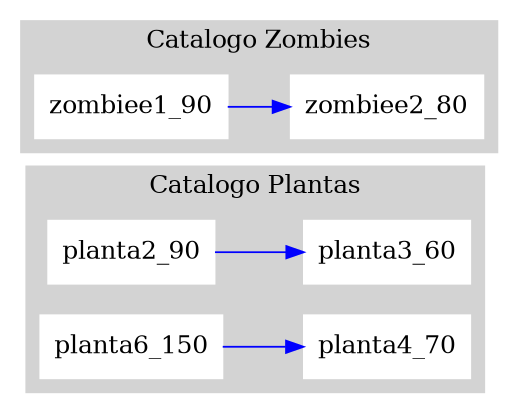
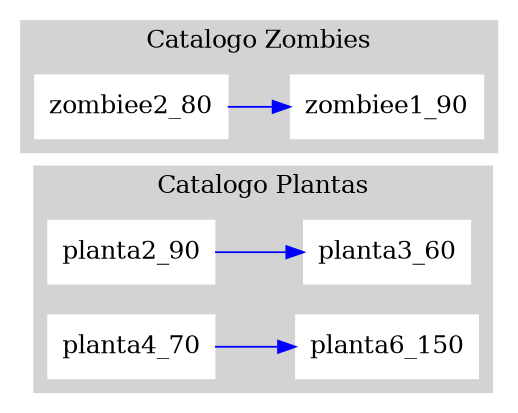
  digraph {
    rankdir=LR
    node [color=white shape=box style=filled]
    edge [color=blue]
    planta2_90
    planta3_60
    planta4_70
    n4 [label=planta6_150]
    zombiee1_90
    zombiee2_80
    subgraph cluster_1 {
      color=lightgrey
      label="Catalogo Plantas"
      style=filled
      planta2_90
      planta3_60
      planta4_70
      n4
    }
    subgraph cluster_2 {
      color=lightgrey
      label="Catalogo Zombies"
      style=filled
      zombiee1_90
      zombiee2_80
    }
    planta2_90 -> planta3_60
-   n4 -> planta4_70
-   zombiee1_90 -> zombiee2_80
+   planta4_70 -> n4
+   zombiee2_80 -> zombiee1_90
  }
